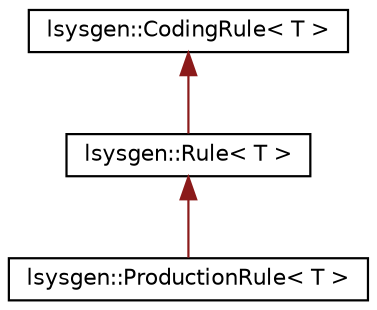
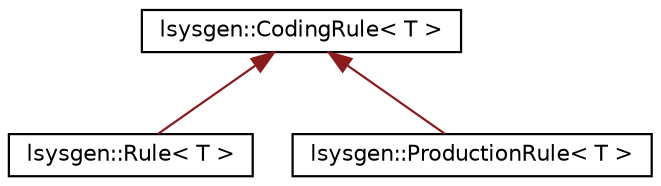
  digraph {
    rankdir=TB
    node [color=black fillcolor=white fontname=Helvetica fontsize=10 shape=record style=filled]
    edge [color=firebrick4 dir=back fontname=Helvetica fontsize=10 labelfontname=Helvetica labelfontsize=10 style=solid]
    n1 [height=0.2 label="lsysgen::Rule\< T \>" width=0.4]
    n2 [height=0.2 label="lsysgen::ProductionRule\< T \>" width=0.4]
    n3 [height=0.2 label="lsysgen::CodingRule\< T \>" width=0.4]
-   n1 -> n2
+   n3 -> n2
    n3 -> n1
  }
